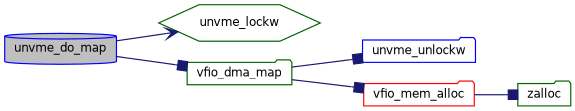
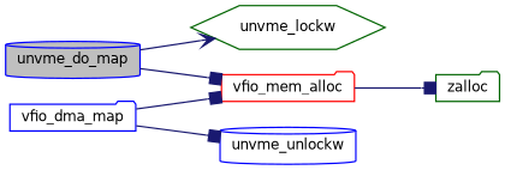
  digraph {
    rankdir=LR
    node [color=darkgreen fillcolor=white fontname=Helvetica fontsize=10 shape=folder style=filled]
    edge [arrowhead=box color=midnightblue fontname=Helvetica fontsize=10 labelfontname=Helvetica labelfontsize=10 style=solid]
    n1 [color=blue fillcolor=grey75 fontcolor=black height=0.2 label=unvme_do_map shape=cylinder width=0.4]
    n2 [height=0.2 label=unvme_lockw shape=hexagon width=0.4]
-   n3 [height=0.2 label=vfio_dma_map width=0.4]
-   n4 [color=blue height=0.2 label=unvme_unlockw width=0.4]
+   n3 [color=blue height=0.2 label=vfio_dma_map width=0.4]
+   n4 [color=blue height=0.2 label=unvme_unlockw shape=cylinder width=0.4]
    n5 [color=red height=0.2 label=vfio_mem_alloc width=0.4]
    n6 [height=0.2 label=zalloc width=0.4]
    n1 -> n2 [arrowhead=vee]
-   n1 -> n3
+   n1 -> n5
    n3 -> n4
    n3 -> n5
    n5 -> n6
  }
